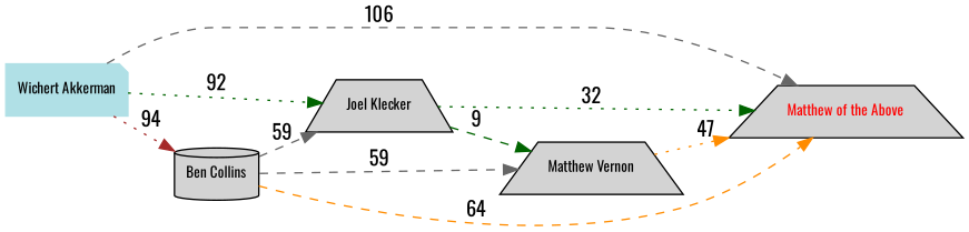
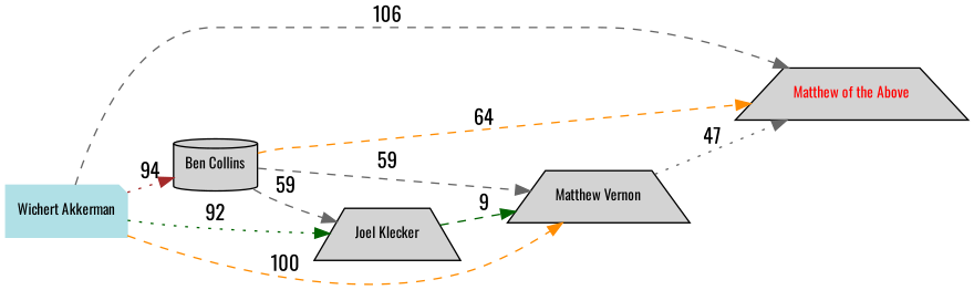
  digraph {
    fontname=Oswald
    rankdir=LR
    ranksep=0.25
    node [fontname=Oswald fontsize=10 shape=trapezium style=filled]
    edge [color=darkgreen fontname=Oswald style=dashed]
    "Wichert Akkerman" [color=powderblue fontcolor="Navy Blue" shape=note]
    "Joel Klecker"
    "Ben Collins" [shape=cylinder]
    "Matthew Vernon"
    n5 [fontcolor=Red label="Matthew of the Above"]
    "Wichert Akkerman" -> "Joel Klecker" [label=92 style=dotted]
    "Wichert Akkerman" -> "Ben Collins" [color=brown label=94 style=dotted]
+   "Wichert Akkerman" -> "Matthew Vernon" [color=darkorange label=100]
    "Wichert Akkerman" -> n5 [color=gray40 label=106]
    "Joel Klecker" -> "Matthew Vernon" [label=9]
-   "Joel Klecker" -> n5 [label=32 style=dotted]
    "Ben Collins" -> "Joel Klecker" [color=gray40 label=59]
    "Ben Collins" -> "Matthew Vernon" [color=gray40 label=59]
    "Ben Collins" -> n5 [color=darkorange label=64]
-   "Matthew Vernon" -> n5 [color=darkorange label=47 style=dotted]
+   "Matthew Vernon" -> n5 [color=gray40 label=47 style=dotted]
  }
